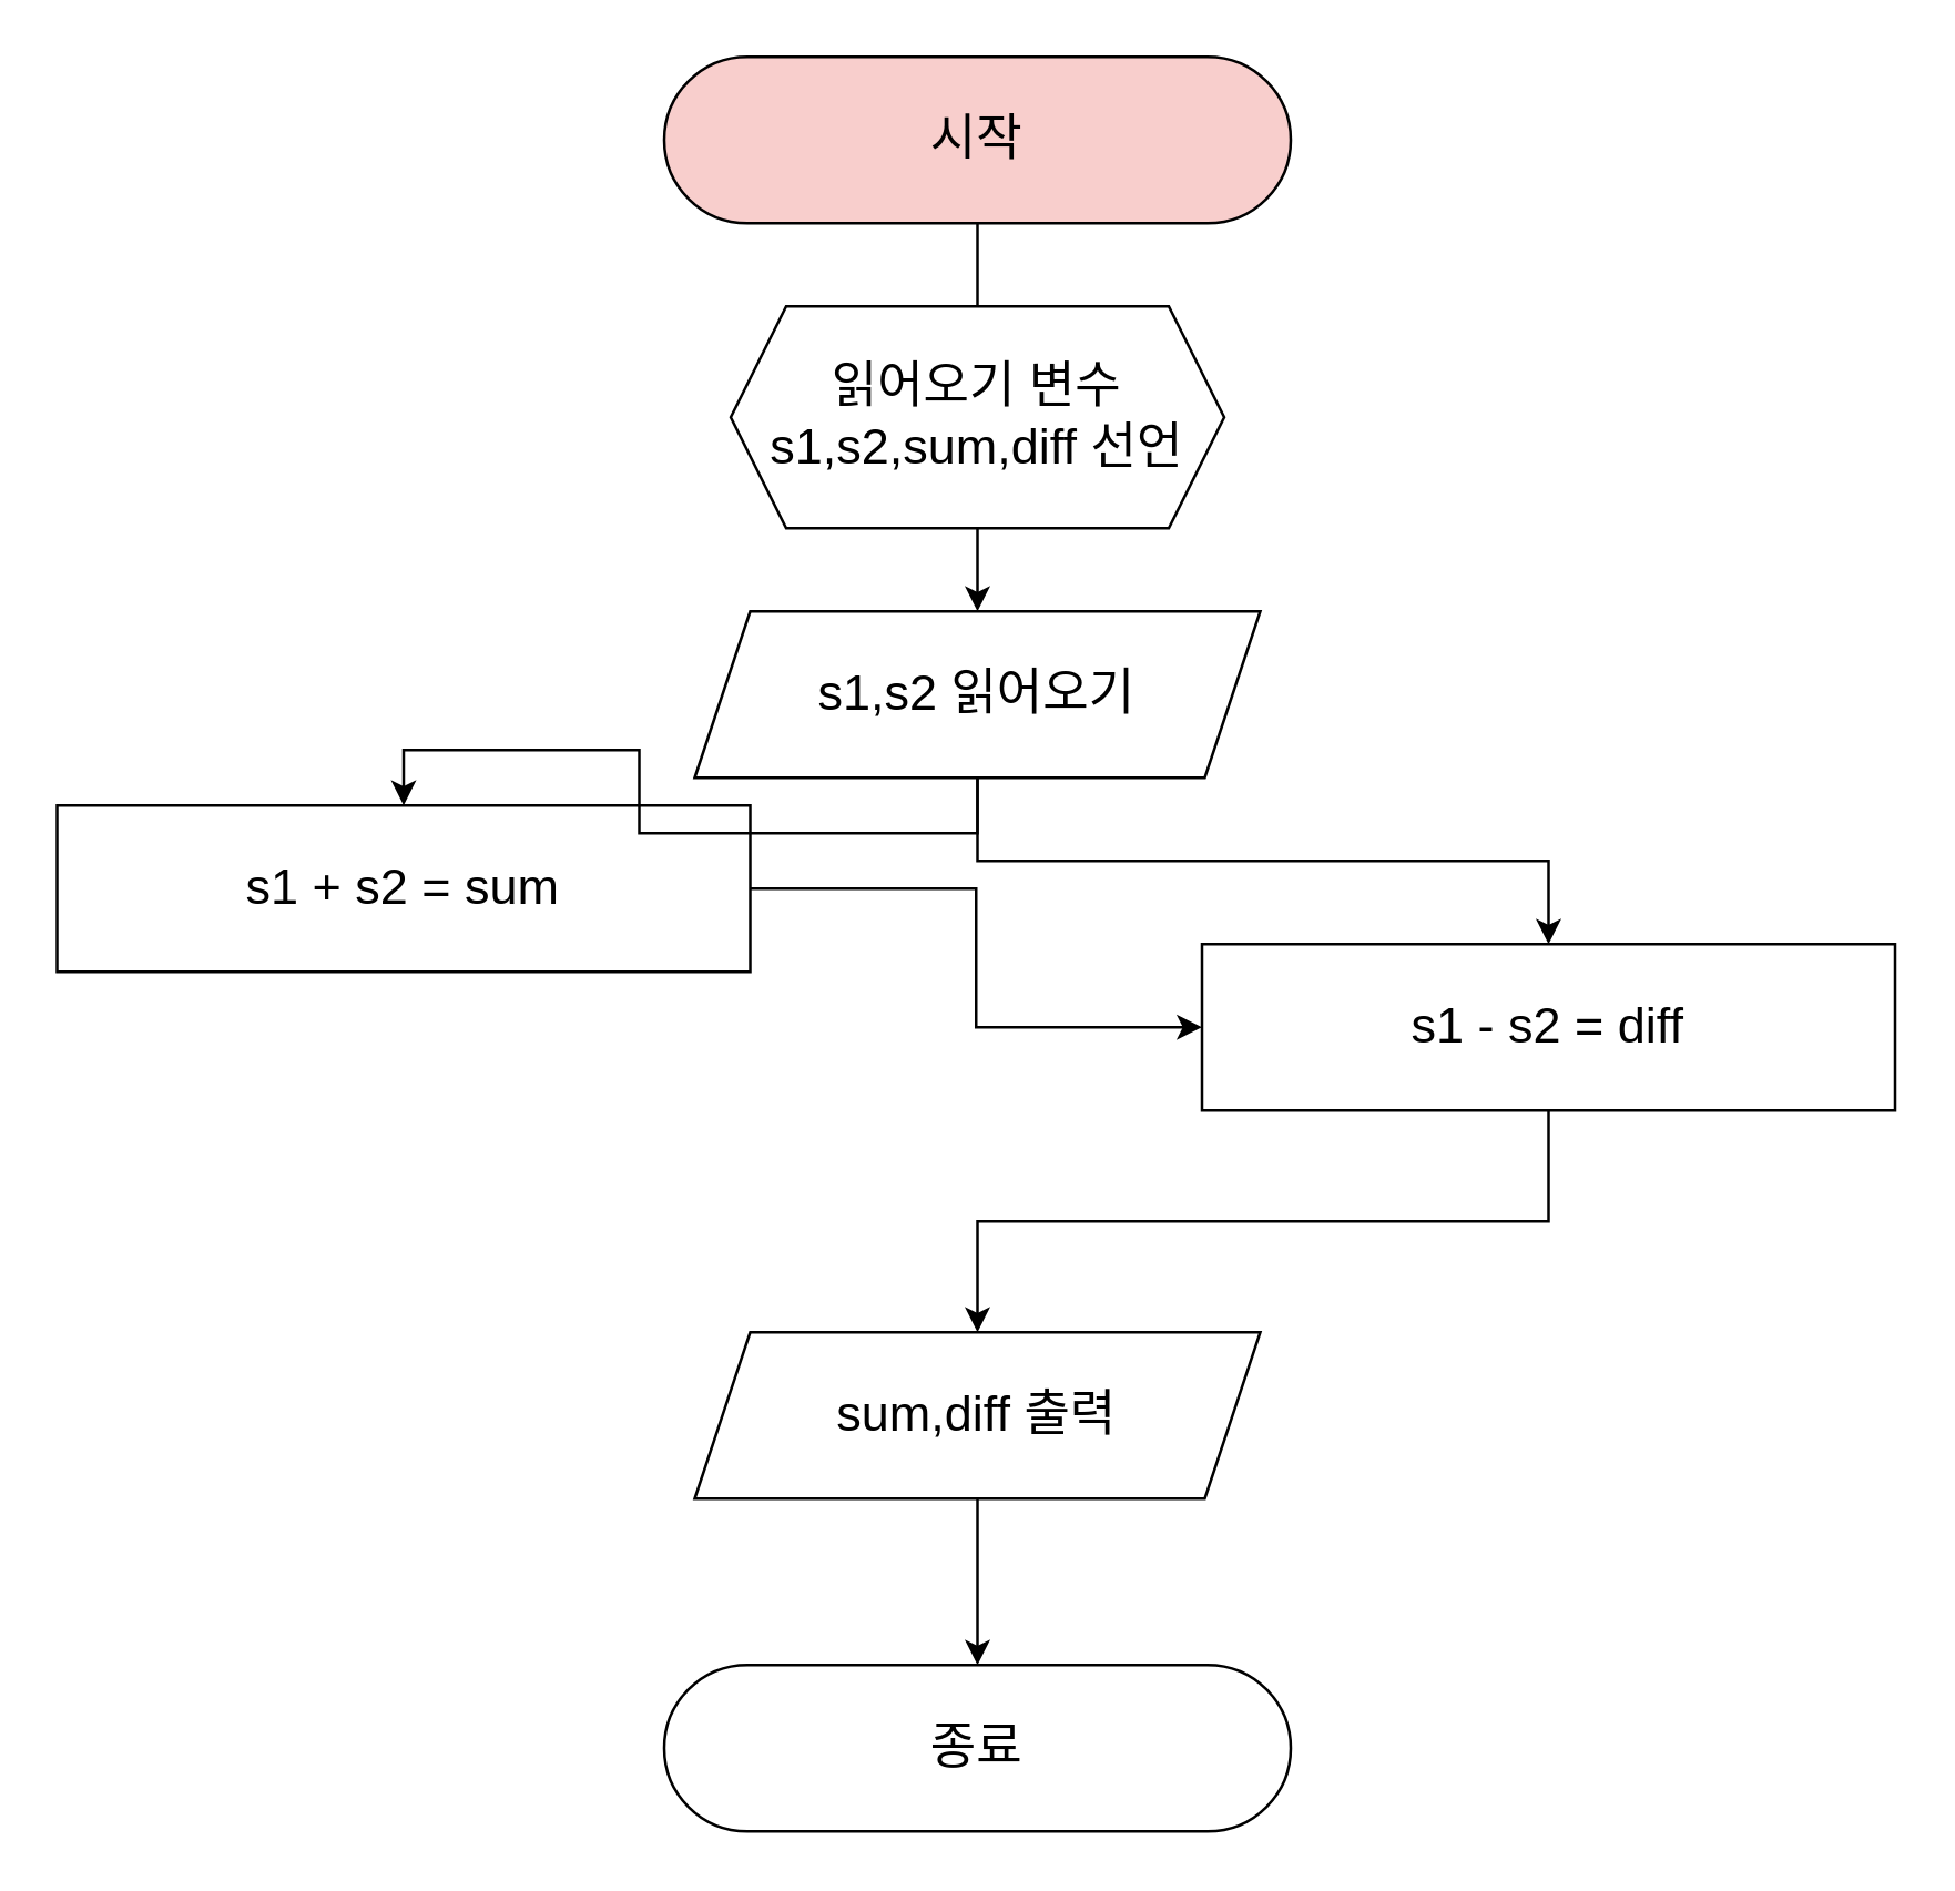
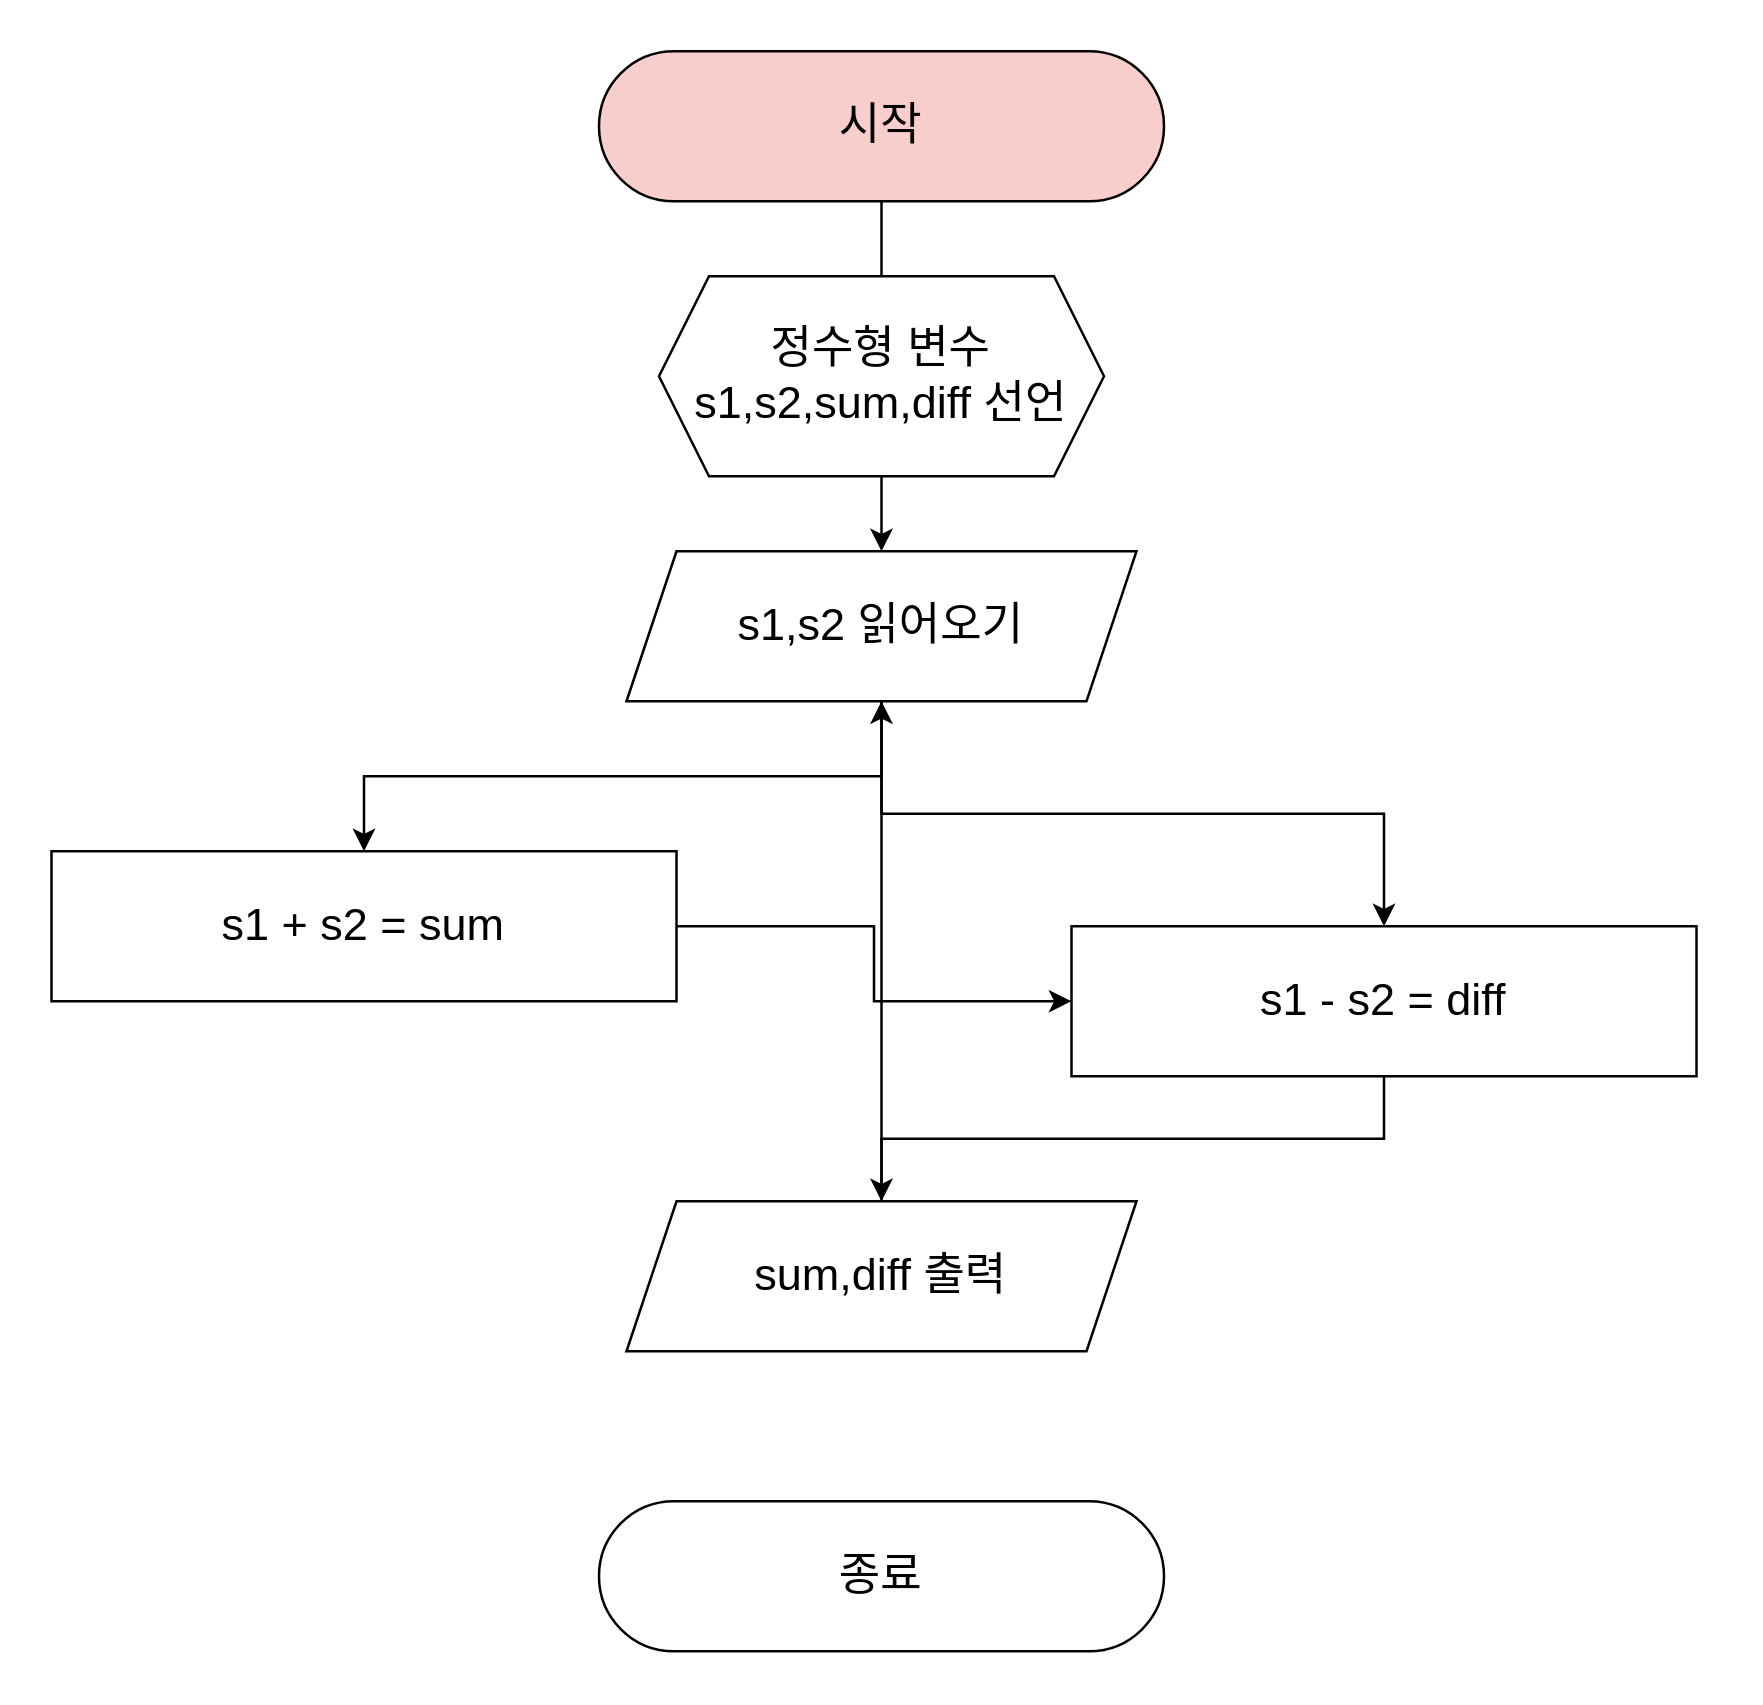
  <mxCell id="0" />
  <mxCell id="1" parent="0" />
  <mxCell id="2" style="edgeStyle=orthogonalEdgeStyle;rounded=0;orthogonalLoop=1;jettySize=auto;html=1;fontSize=18;" edge="1" parent="1" source="3"><mxGeometry relative="1" as="geometry"><mxPoint x="352" y="140" as="targetPoint" /></mxGeometry></mxCell>
  <mxCell id="3" value="시작" style="rounded=1;whiteSpace=wrap;html=1;arcSize=50;fontSize=18;fillColor=#f8cecc;" vertex="1" parent="1"><mxGeometry x="239" y="20" width="226" height="60" as="geometry" /></mxCell>
  <mxCell id="4" style="edgeStyle=orthogonalEdgeStyle;rounded=0;orthogonalLoop=1;jettySize=auto;html=1;entryX=0.5;entryY=0;entryDx=0;entryDy=0;" edge="1" parent="1" source="5" target="15"><mxGeometry relative="1" as="geometry" /></mxCell>
- <mxCell id="5" value="읽어오기 변수 s1,s2,sum,diff 선언" style="shape=hexagon;perimeter=hexagonPerimeter2;whiteSpace=wrap;html=1;fixedSize=1;fontSize=18;" vertex="1" parent="1"><mxGeometry x="263" y="110" width="178" height="80" as="geometry" /></mxCell>
+ <mxCell id="5" value="정수형 변수 s1,s2,sum,diff 선언" style="shape=hexagon;perimeter=hexagonPerimeter2;whiteSpace=wrap;html=1;fixedSize=1;fontSize=18;" vertex="1" parent="1"><mxGeometry x="263" y="110" width="178" height="80" as="geometry" /></mxCell>
  <mxCell id="6" style="edgeStyle=orthogonalEdgeStyle;rounded=0;orthogonalLoop=1;jettySize=auto;html=1;" edge="1" parent="1" source="7" target="9"><mxGeometry relative="1" as="geometry" /></mxCell>
- <mxCell id="7" value="s1 + s2 = sum" style="rounded=0;whiteSpace=wrap;html=1;fontSize=18;" vertex="1" parent="1"><mxGeometry x="20" y="290" width="250" height="60" as="geometry" /></mxCell>
+ <mxCell id="7" value="s1 + s2 = sum" style="rounded=0;whiteSpace=wrap;html=1;fontSize=18;" vertex="1" parent="1"><mxGeometry x="20" y="340" width="250" height="60" as="geometry" /></mxCell>
  <mxCell id="8" style="edgeStyle=orthogonalEdgeStyle;rounded=0;orthogonalLoop=1;jettySize=auto;html=1;entryX=0.5;entryY=0;entryDx=0;entryDy=0;" edge="1" parent="1" source="9" target="11"><mxGeometry relative="1" as="geometry" /></mxCell>
- <mxCell id="9" value="s1 - s2 = diff" style="rounded=0;whiteSpace=wrap;html=1;fontSize=18;" vertex="1" parent="1"><mxGeometry x="433" y="340" width="250" height="60" as="geometry" /></mxCell>
- <mxCell id="10" style="edgeStyle=orthogonalEdgeStyle;rounded=0;orthogonalLoop=1;jettySize=auto;html=1;entryX=0.5;entryY=0;entryDx=0;entryDy=0;" edge="1" parent="1" source="11" target="12"><mxGeometry relative="1" as="geometry" /></mxCell>
+ <mxCell id="9" value="s1 - s2 = diff" style="rounded=0;whiteSpace=wrap;html=1;fontSize=18;" vertex="1" parent="1"><mxGeometry x="428" y="370" width="250" height="60" as="geometry" /></mxCell>
+ <mxCell id="10" style="edgeStyle=orthogonalEdgeStyle;rounded=0;orthogonalLoop=1;jettySize=auto;html=1;" edge="1" parent="1" source="11" target="15"><mxGeometry relative="1" as="geometry" /></mxCell>
  <mxCell id="11" value="sum,diff 출력" style="shape=parallelogram;perimeter=parallelogramPerimeter;whiteSpace=wrap;html=1;fixedSize=1;fontSize=18;" vertex="1" parent="1"><mxGeometry x="250" y="480" width="204" height="60" as="geometry" /></mxCell>
  <mxCell id="12" value="종료" style="rounded=1;whiteSpace=wrap;html=1;arcSize=50;fontSize=18;" vertex="1" parent="1"><mxGeometry x="239" y="600" width="226" height="60" as="geometry" /></mxCell>
  <mxCell id="13" style="edgeStyle=orthogonalEdgeStyle;rounded=0;orthogonalLoop=1;jettySize=auto;html=1;entryX=0.5;entryY=0;entryDx=0;entryDy=0;" edge="1" parent="1" source="15" target="7"><mxGeometry relative="1" as="geometry" /></mxCell>
  <mxCell id="14" style="edgeStyle=orthogonalEdgeStyle;rounded=0;orthogonalLoop=1;jettySize=auto;html=1;" edge="1" parent="1" source="15" target="9"><mxGeometry relative="1" as="geometry" /></mxCell>
  <mxCell id="15" value="s1,s2 읽어오기" style="shape=parallelogram;perimeter=parallelogramPerimeter;whiteSpace=wrap;html=1;fixedSize=1;fontSize=18;" vertex="1" parent="1"><mxGeometry x="250" y="220" width="204" height="60" as="geometry" /></mxCell>
